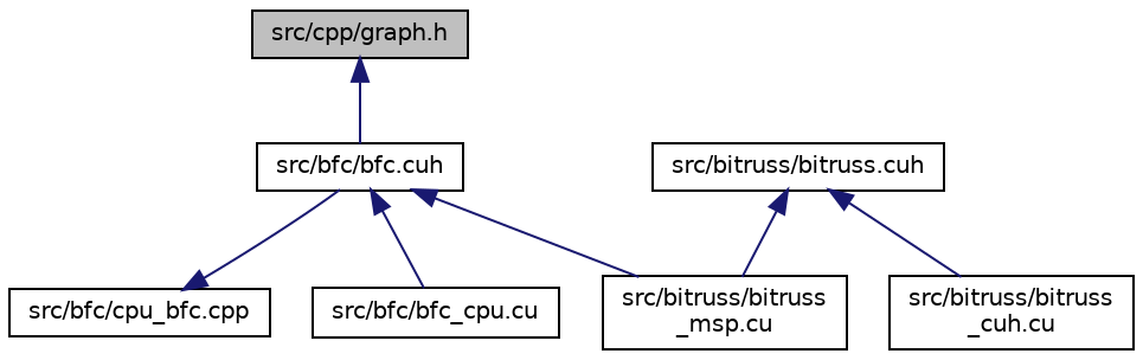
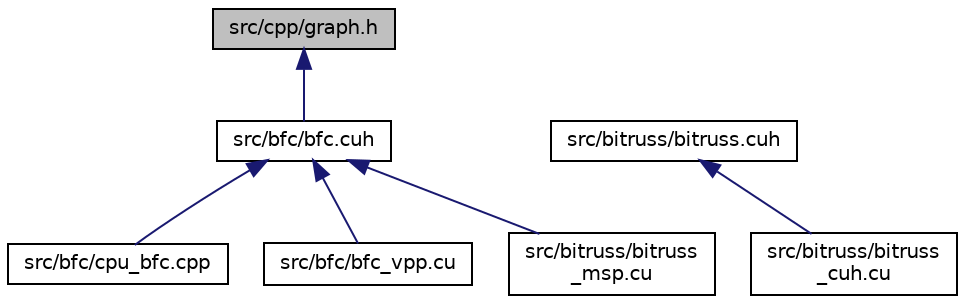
  digraph {
    node [color=black fillcolor=white fontname=Helvetica fontsize=10 shape=record style=filled]
    edge [color=midnightblue dir=back fontname=Helvetica fontsize=10 labelfontname=Helvetica labelfontsize=10 style=solid]
    n1 [fillcolor=grey75 fontcolor=black height=0.2 label="src/cpp/graph.h" width=0.4]
    n2 [height=0.2 label="src/bfc/bfc.cuh" width=0.4]
    n3 [height=0.2 label="src/bfc/cpu_bfc.cpp" width=0.4]
-   n4 [height=0.2 label="src/bfc/bfc_cpu.cu" width=0.4]
+   n4 [height=0.2 label="src/bfc/bfc_vpp.cu" width=0.4]
    n5 [height=0.2 label="src/bitruss/bitruss\l_msp.cu" width=0.4]
    n6 [height=0.2 label="src/bitruss/bitruss.cuh" width=0.4]
    n7 [height=0.2 label="src/bitruss/bitruss\l_cuh.cu" width=0.4]
    n1 -> n2
-   n3 -> n2
+   n2 -> n3
    n2 -> n4
    n2 -> n5
-   n6 -> n5
    n6 -> n7
  }
